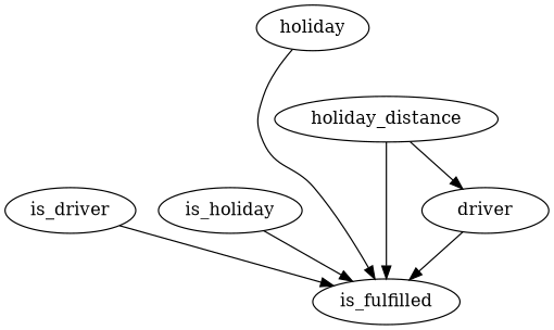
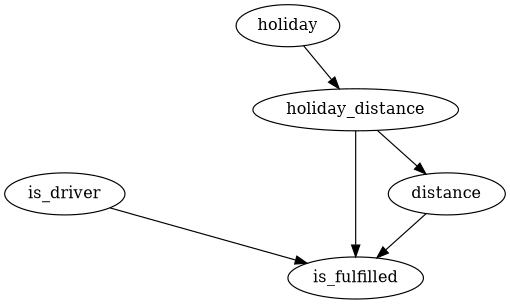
  strict digraph {
    edge [origin=learned]
    n1 [label=is_driver]
    is_fulfilled
-   is_holiday
-   distance [label=driver]
+   distance
    n5 [label=holiday]
    n6 [label=holiday_distance]
    n1 -> is_fulfilled [origin=unknown]
-   is_holiday -> is_fulfilled [origin=unknown]
    distance -> is_fulfilled [weight=19.932188816759833]
-   n5 -> is_fulfilled [weight=-7.574247363027213]
+   n5 -> n6 [weight=-7.574247363027213]
    n6 -> is_fulfilled [weight=33.15663194530486]
    n6 -> distance [weight=1.4272073163025272]
  }
